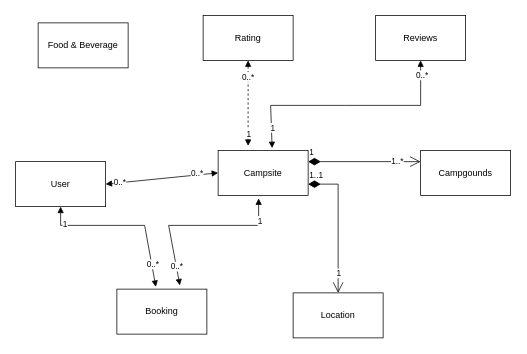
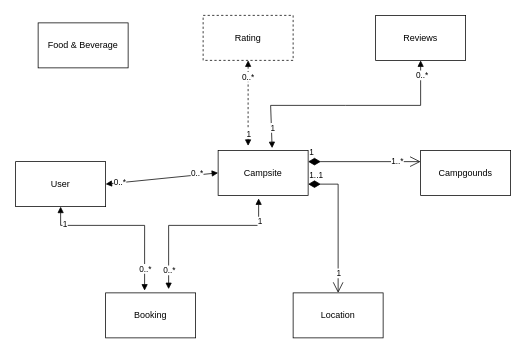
  <mxCell id="0" />
  <mxCell id="1" parent="0" />
  <mxCell id="2" value="Campgounds" style="rounded=0;whiteSpace=wrap;html=1;" vertex="1" parent="1"><mxGeometry x="560" y="200" width="120" height="60" as="geometry" /></mxCell>
  <mxCell id="3" value="Campsite" style="rounded=0;whiteSpace=wrap;html=1;" vertex="1" parent="1"><mxGeometry x="290" y="200" width="120" height="60" as="geometry" /></mxCell>
  <mxCell id="4" value="User" style="rounded=0;whiteSpace=wrap;html=1;" vertex="1" parent="1"><mxGeometry x="20" y="215" width="120" height="60" as="geometry" /></mxCell>
  <mxCell id="5" value="Location" style="rounded=0;whiteSpace=wrap;html=1;" vertex="1" parent="1"><mxGeometry x="390" y="390" width="120" height="60" as="geometry" /></mxCell>
- <mxCell id="6" value="Booking" style="rounded=0;whiteSpace=wrap;html=1;" vertex="1" parent="1"><mxGeometry x="155" y="385" width="120" height="60" as="geometry" /></mxCell>
+ <mxCell id="6" value="Booking" style="rounded=0;whiteSpace=wrap;html=1;" vertex="1" parent="1"><mxGeometry x="140" y="390" width="120" height="60" as="geometry" /></mxCell>
  <mxCell id="7" value="Food &amp;amp; Beverage" style="rounded=0;whiteSpace=wrap;html=1;" vertex="1" parent="1"><mxGeometry x="50" y="30" width="120" height="60" as="geometry" /></mxCell>
  <mxCell id="8" value="Reviews" style="rounded=0;whiteSpace=wrap;html=1;" vertex="1" parent="1"><mxGeometry x="500" y="20" width="120" height="60" as="geometry" /></mxCell>
- <mxCell id="9" value="Rating" style="rounded=0;whiteSpace=wrap;html=1;" vertex="1" parent="1"><mxGeometry x="270" y="20" width="120" height="60" as="geometry" /></mxCell>
+ <mxCell id="9" value="Rating" style="rounded=0;whiteSpace=wrap;html=1;dashed=1;" vertex="1" parent="1"><mxGeometry x="270" y="20" width="120" height="60" as="geometry" /></mxCell>
  <mxCell id="10" value="" style="endArrow=block;startArrow=block;endFill=1;startFill=1;html=1;rounded=0;exitX=1;exitY=0.5;exitDx=0;exitDy=0;" edge="1" parent="1" source="4"><mxGeometry width="160" relative="1" as="geometry"><mxPoint x="180" y="230" as="sourcePoint" /><mxPoint x="290" y="230" as="targetPoint" /></mxGeometry></mxCell>
  <mxCell id="11" value="0..*" style="edgeLabel;html=1;align=center;verticalAlign=middle;resizable=0;points=[];" vertex="1" connectable="0" parent="10"><mxGeometry x="-0.746" y="2" relative="1" as="geometry"><mxPoint as="offset" /></mxGeometry></mxCell>
  <mxCell id="12" value="0..*" style="edgeLabel;html=1;align=center;verticalAlign=middle;resizable=0;points=[];" vertex="1" connectable="0" parent="10"><mxGeometry x="0.618" y="3" relative="1" as="geometry"><mxPoint as="offset" /></mxGeometry></mxCell>
  <mxCell id="13" value="" style="endArrow=block;startArrow=block;endFill=1;startFill=1;html=1;rounded=0;exitX=0.5;exitY=1;exitDx=0;exitDy=0;entryX=0.433;entryY=-0.05;entryDx=0;entryDy=0;entryPerimeter=0;" edge="1" parent="1" source="4" target="6"><mxGeometry width="160" relative="1" as="geometry"><mxPoint x="190" y="240" as="sourcePoint" /><mxPoint x="440" y="300" as="targetPoint" /><Array as="points"><mxPoint x="80" y="300" /><mxPoint x="192" y="300" /></Array></mxGeometry></mxCell>
  <mxCell id="14" value="0..*" style="edgeLabel;html=1;align=center;verticalAlign=middle;resizable=0;points=[];" vertex="1" connectable="0" parent="13"><mxGeometry x="0.728" y="1" relative="1" as="geometry"><mxPoint as="offset" /></mxGeometry></mxCell>
  <mxCell id="15" value="1" style="edgeLabel;html=1;align=center;verticalAlign=middle;resizable=0;points=[];" vertex="1" connectable="0" parent="13"><mxGeometry x="-0.728" y="2" relative="1" as="geometry"><mxPoint as="offset" /></mxGeometry></mxCell>
  <mxCell id="16" value="1..1" style="endArrow=open;html=1;endSize=12;startArrow=diamondThin;startSize=14;startFill=1;edgeStyle=orthogonalEdgeStyle;align=left;verticalAlign=bottom;rounded=0;exitX=1;exitY=0.75;exitDx=0;exitDy=0;entryX=0.5;entryY=0;entryDx=0;entryDy=0;" edge="1" parent="1" source="3" target="5"><mxGeometry x="-1" y="3" relative="1" as="geometry"><mxPoint x="420" y="250" as="sourcePoint" /><mxPoint x="450" y="370" as="targetPoint" /></mxGeometry></mxCell>
  <mxCell id="17" value="1&lt;br&gt;" style="edgeLabel;html=1;align=center;verticalAlign=middle;resizable=0;points=[];" vertex="1" connectable="0" parent="16"><mxGeometry x="0.713" relative="1" as="geometry"><mxPoint as="offset" /></mxGeometry></mxCell>
  <mxCell id="18" value="" style="endArrow=block;startArrow=block;endFill=1;startFill=1;html=1;rounded=0;exitX=0.5;exitY=1;exitDx=0;exitDy=0;entryX=0.333;entryY=-0.1;entryDx=0;entryDy=0;entryPerimeter=0;dashed=1;" edge="1" parent="1" source="9" target="3"><mxGeometry width="160" relative="1" as="geometry"><mxPoint x="300" y="150" as="sourcePoint" /><mxPoint x="330" y="190" as="targetPoint" /></mxGeometry></mxCell>
  <mxCell id="19" value="0..*" style="edgeLabel;html=1;align=center;verticalAlign=middle;resizable=0;points=[];" vertex="1" connectable="0" parent="18"><mxGeometry x="-0.614" relative="1" as="geometry"><mxPoint as="offset" /></mxGeometry></mxCell>
  <mxCell id="20" value="1" style="edgeLabel;html=1;align=center;verticalAlign=middle;resizable=0;points=[];" vertex="1" connectable="0" parent="18"><mxGeometry x="0.702" y="1" relative="1" as="geometry"><mxPoint as="offset" /></mxGeometry></mxCell>
  <mxCell id="21" value="" style="endArrow=block;startArrow=block;endFill=1;startFill=1;html=1;rounded=0;exitX=0.6;exitY=-0.05;exitDx=0;exitDy=0;exitPerimeter=0;entryX=0.5;entryY=1;entryDx=0;entryDy=0;" edge="1" parent="1" source="3" target="8"><mxGeometry width="160" relative="1" as="geometry"><mxPoint x="370" y="140" as="sourcePoint" /><mxPoint x="550" y="140" as="targetPoint" /><Array as="points"><mxPoint x="360" y="140" /><mxPoint x="460" y="140" /><mxPoint x="560" y="140" /></Array></mxGeometry></mxCell>
  <mxCell id="22" value="1" style="edgeLabel;html=1;align=center;verticalAlign=middle;resizable=0;points=[];" vertex="1" connectable="0" parent="21"><mxGeometry x="-0.827" y="-1" relative="1" as="geometry"><mxPoint as="offset" /></mxGeometry></mxCell>
  <mxCell id="23" value="0..*" style="edgeLabel;html=1;align=center;verticalAlign=middle;resizable=0;points=[];" vertex="1" connectable="0" parent="21"><mxGeometry x="0.877" y="-1" relative="1" as="geometry"><mxPoint as="offset" /></mxGeometry></mxCell>
  <mxCell id="24" value="" style="endArrow=block;startArrow=block;endFill=1;startFill=1;html=1;rounded=0;entryX=0.45;entryY=1.067;entryDx=0;entryDy=0;entryPerimeter=0;exitX=0.7;exitY=-0.083;exitDx=0;exitDy=0;exitPerimeter=0;" edge="1" parent="1" source="6" target="3"><mxGeometry width="160" relative="1" as="geometry"><mxPoint x="220" y="320" as="sourcePoint" /><mxPoint x="380" y="320" as="targetPoint" /><Array as="points"><mxPoint x="224" y="300" /><mxPoint x="344" y="300" /></Array></mxGeometry></mxCell>
  <mxCell id="25" value="0..*" style="edgeLabel;html=1;align=center;verticalAlign=middle;resizable=0;points=[];" vertex="1" connectable="0" parent="24"><mxGeometry x="-0.782" relative="1" as="geometry"><mxPoint as="offset" /></mxGeometry></mxCell>
  <mxCell id="26" value="1" style="edgeLabel;html=1;align=center;verticalAlign=middle;resizable=0;points=[];" vertex="1" connectable="0" parent="24"><mxGeometry x="0.754" y="-1" relative="1" as="geometry"><mxPoint as="offset" /></mxGeometry></mxCell>
  <mxCell id="27" value="1" style="endArrow=open;html=1;endSize=12;startArrow=diamondThin;startSize=14;startFill=1;edgeStyle=orthogonalEdgeStyle;align=left;verticalAlign=bottom;rounded=0;exitX=1;exitY=0.25;exitDx=0;exitDy=0;entryX=0;entryY=0.25;entryDx=0;entryDy=0;" edge="1" parent="1" source="3" target="2"><mxGeometry x="-1" y="3" relative="1" as="geometry"><mxPoint x="420" y="200" as="sourcePoint" /><mxPoint x="580" y="200" as="targetPoint" /></mxGeometry></mxCell>
  <mxCell id="28" value="1..*" style="edgeLabel;html=1;align=center;verticalAlign=middle;resizable=0;points=[];" vertex="1" connectable="0" parent="27"><mxGeometry x="0.578" y="1" relative="1" as="geometry"><mxPoint as="offset" /></mxGeometry></mxCell>
